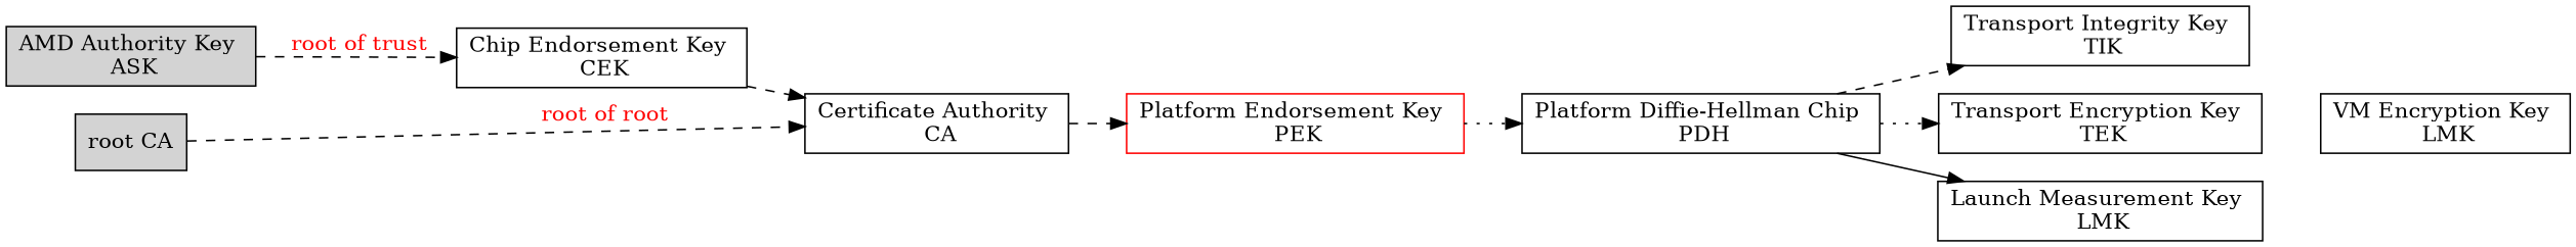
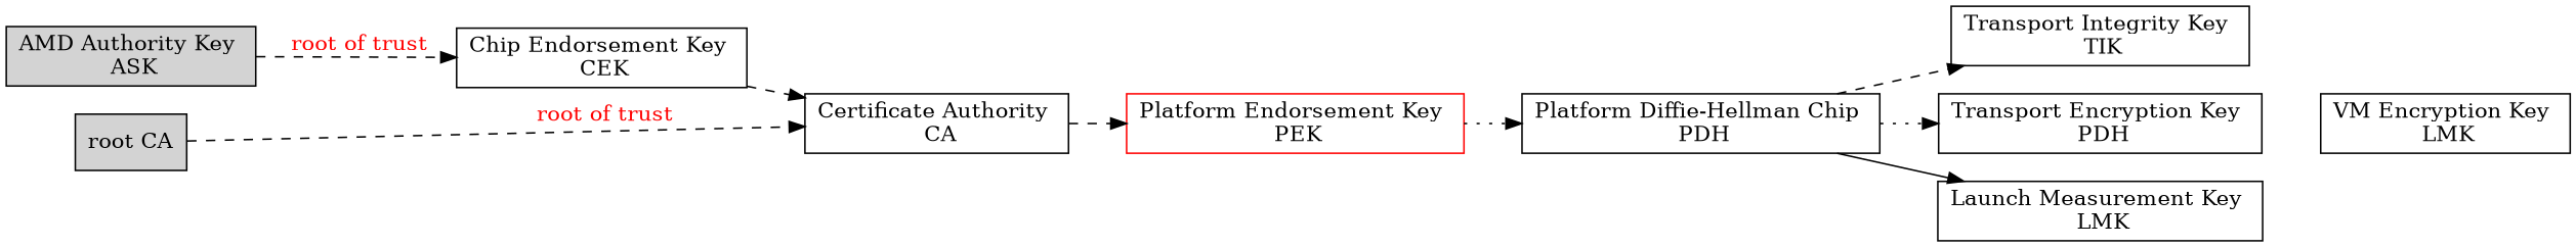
  digraph {
    rankdir=LR
    node [shape=box]
    edge [style=dashed]
    n1 [label="AMD Authority Key \n ASK" style=filled]
    n2 [label="root CA" style=filled]
    n3 [label="Transport Integrity Key \n TIK"]
-   n4 [label="Transport Encryption Key \n TEK"]
+   n4 [label="Transport Encryption Key \n PDH"]
    n5 [label="Launch Measurement Key \n LMK"]
    n6 [label="Chip Endorsement Key \n CEK"]
    n7 [label="Certificate Authority \n CA"]
    n8 [label="VM Encryption Key \n LMK"]
    n9 [color=red label="Platform Endorsement Key \n PEK"]
    n10 [label="Platform Diffie-Hellman Chip \n PDH"]
    subgraph sub_1 {
      rank=same
      n1
      n2
    }
    subgraph sub_2 {
      rank=same
      n3
      n4
      n5
    }
    n1 -> n6 [fontcolor=red label=" root of trust"]
-   n2 -> n7 [fontcolor=red label=" root of root"]
+   n2 -> n7 [fontcolor=red label=" root of trust"]
    n4 -> n8 [style=invis]
    n6 -> n7
    n7 -> n9
    n9 -> n10 [style=dotted]
    n10 -> n3
    n10 -> n4 [style=dotted]
    n10 -> n5 [style=solid]
  }
